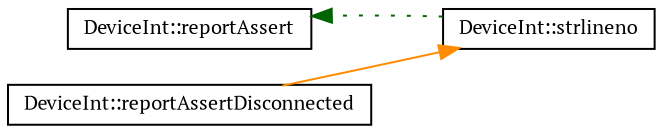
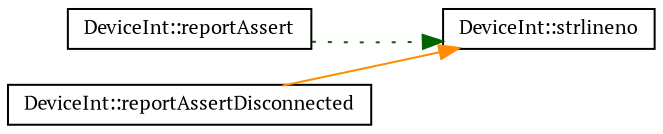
  digraph {
    fontname="PT Serif"
    rankdir=LR
    node [color=black fillcolor=white fontname="PT Serif" fontsize=10 shape=record style=filled]
    edge [fontname="PT Serif" fontsize=10 labelfontname=FreeSans labelfontsize=10]
    n1 [height=0.2 label="DeviceInt::reportAssert" width=0.4]
    n2 [height=0.2 label="DeviceInt::strlineno" width=0.4]
    n3 [height=0.2 label="DeviceInt::reportAssertDisconnected" width=0.4]
-   n2 -> n1 [color=darkgreen style=dotted]
+   n1 -> n2 [color=darkgreen style=dotted]
    n3 -> n2 [color=darkorange style=solid]
  }
